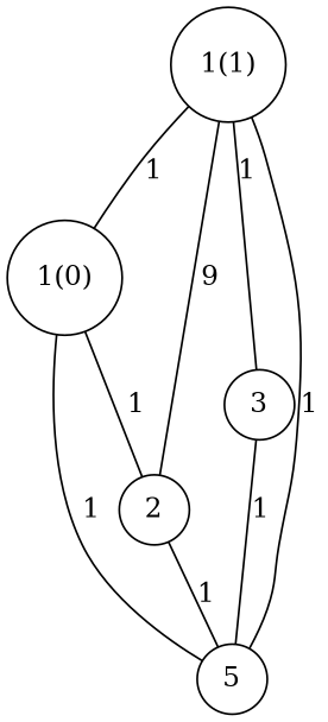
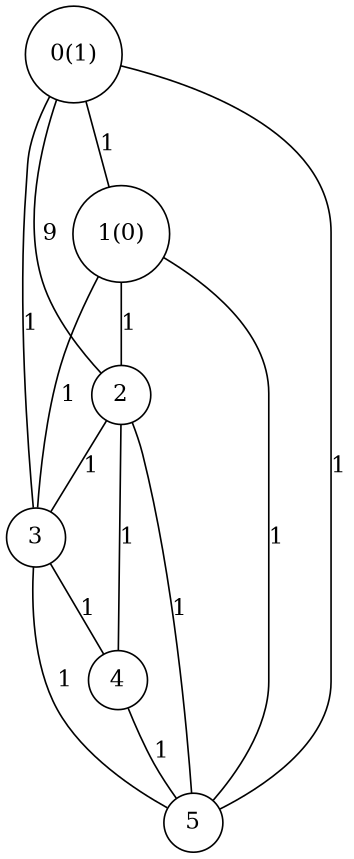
  graph {
    node [shape=circle]
-   n1 [label="1(1)"]
+   n1 [label="0(1)"]
    n2 [label="1(0)"]
    n3 [label=2]
    n4 [label=3]
    n5 [label=5]
+   n6 [label=4]
    n1 -- n2 [label=1]
    n1 -- n3 [label=9]
    n1 -- n4 [label=1]
    n1 -- n5 [label=1]
    n2 -- n3 [label=1]
+   n2 -- n4 [label=1]
    n2 -- n5 [label=1]
+   n3 -- n4 [label=1]
    n3 -- n5 [label=1]
+   n3 -- n6 [label=1]
    n4 -- n5 [label=1]
+   n4 -- n6 [label=1]
+   n6 -- n5 [label=1]
  }
